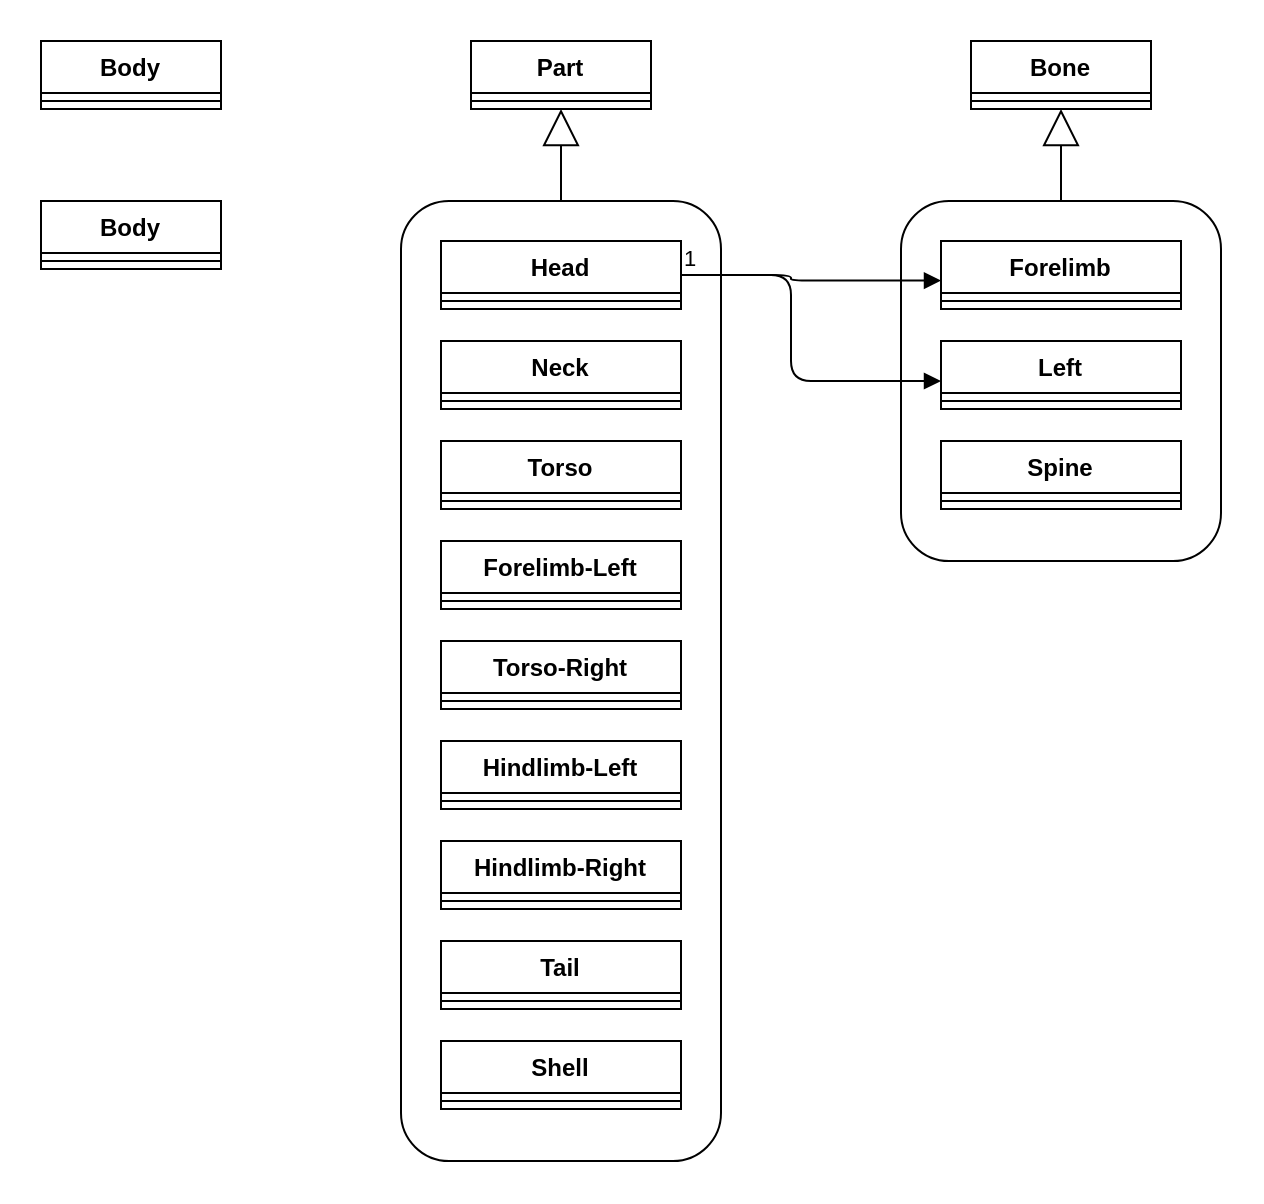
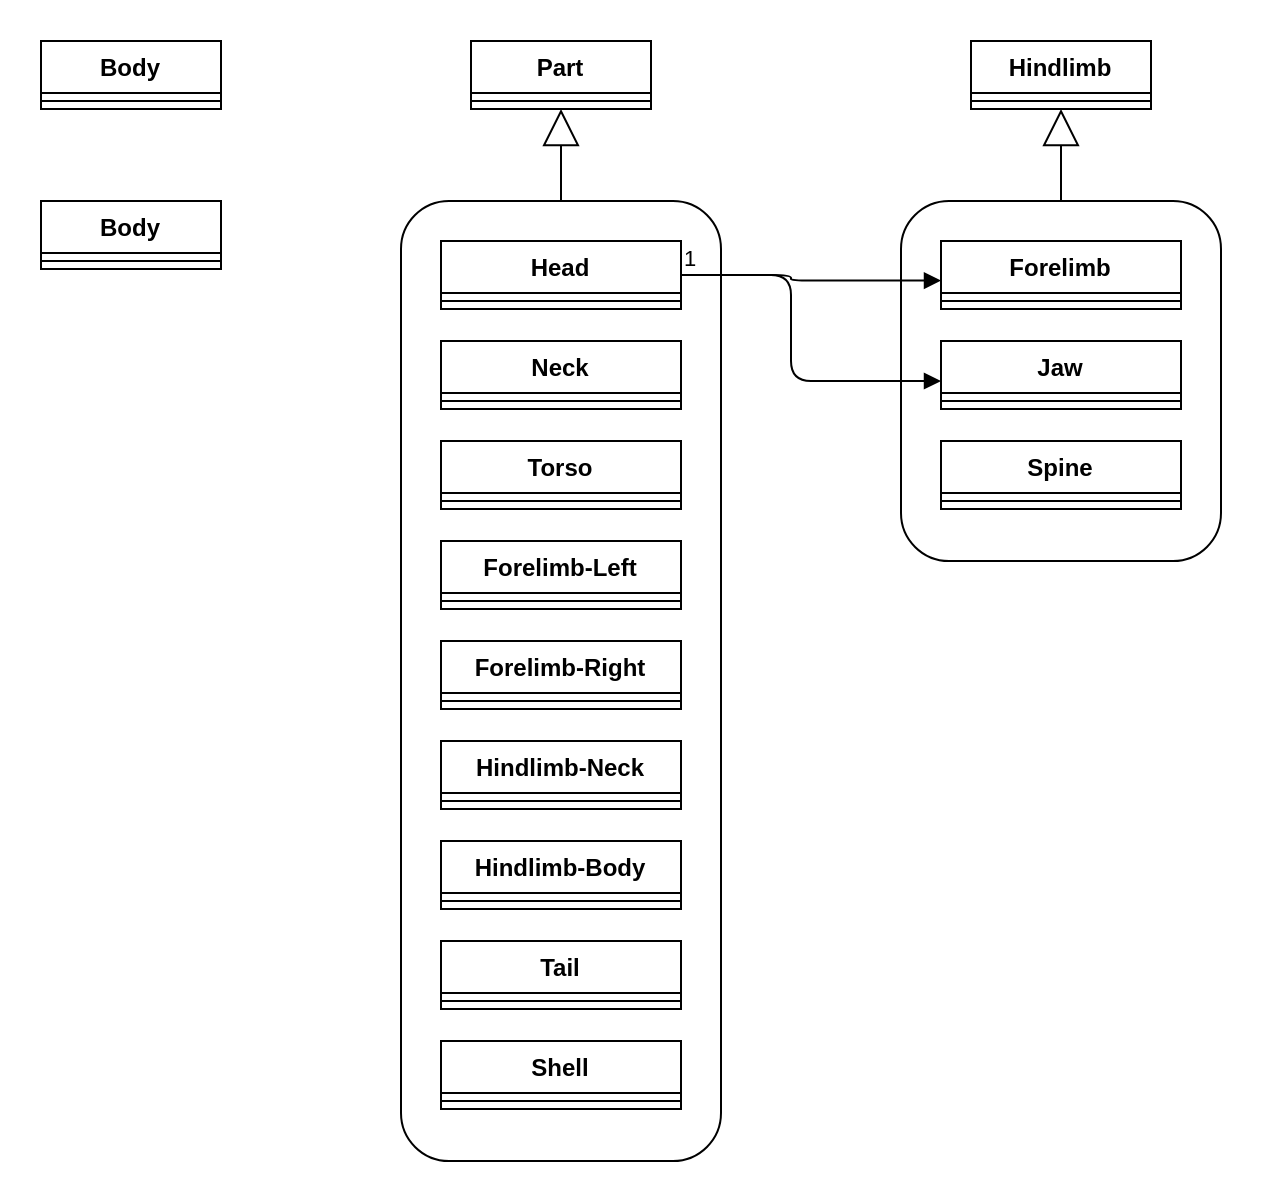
  <mxCell id="0" />
  <mxCell id="1" parent="0" />
  <mxCell id="2" value="" style="rounded=1;whiteSpace=wrap;html=1;fillColor=none;" vertex="1" parent="1"><mxGeometry x="450" y="100" width="160" height="180" as="geometry" /></mxCell>
  <mxCell id="3" value="" style="rounded=1;whiteSpace=wrap;html=1;fillColor=none;" vertex="1" parent="1"><mxGeometry x="200" y="100" width="160" height="480" as="geometry" /></mxCell>
  <mxCell id="4" value="Part" style="swimlane;fontStyle=1;align=center;verticalAlign=top;childLayout=stackLayout;horizontal=1;startSize=26;horizontalStack=0;resizeParent=1;resizeParentMax=0;resizeLast=0;collapsible=1;marginBottom=0;" vertex="1" parent="1"><mxGeometry x="235" y="20" width="90" height="34" as="geometry" /></mxCell>
  <mxCell id="5" value="" style="line;strokeWidth=1;fillColor=none;align=left;verticalAlign=middle;spacingTop=-1;spacingLeft=3;spacingRight=3;rotatable=0;labelPosition=right;points=[];portConstraint=eastwest;" vertex="1" parent="4"><mxGeometry y="26" width="90" height="8" as="geometry" /></mxCell>
  <mxCell id="6" value="Neck" style="swimlane;fontStyle=1;align=center;verticalAlign=top;childLayout=stackLayout;horizontal=1;startSize=26;horizontalStack=0;resizeParent=1;resizeParentMax=0;resizeLast=0;collapsible=1;marginBottom=0;swimlaneLine=1;" vertex="1" parent="1"><mxGeometry x="220" y="170" width="120" height="34" as="geometry"><mxRectangle x="110" y="100" width="70" height="26" as="alternateBounds" /></mxGeometry></mxCell>
  <mxCell id="7" value="" style="line;strokeWidth=1;fillColor=none;align=left;verticalAlign=middle;spacingTop=-1;spacingLeft=3;spacingRight=3;rotatable=0;labelPosition=right;points=[];portConstraint=eastwest;" vertex="1" parent="6"><mxGeometry y="26" width="120" height="8" as="geometry" /></mxCell>
  <mxCell id="8" value="Head" style="swimlane;fontStyle=1;align=center;verticalAlign=top;childLayout=stackLayout;horizontal=1;startSize=26;horizontalStack=0;resizeParent=1;resizeParentMax=0;resizeLast=0;collapsible=1;marginBottom=0;swimlaneLine=1;" vertex="1" parent="1"><mxGeometry x="220" y="120" width="120" height="34" as="geometry"><mxRectangle x="110" y="100" width="70" height="26" as="alternateBounds" /></mxGeometry></mxCell>
  <mxCell id="9" value="" style="line;strokeWidth=1;fillColor=none;align=left;verticalAlign=middle;spacingTop=-1;spacingLeft=3;spacingRight=3;rotatable=0;labelPosition=right;points=[];portConstraint=eastwest;" vertex="1" parent="8"><mxGeometry y="26" width="120" height="8" as="geometry" /></mxCell>
  <mxCell id="10" value="Forelimb-Left" style="swimlane;fontStyle=1;align=center;verticalAlign=top;childLayout=stackLayout;horizontal=1;startSize=26;horizontalStack=0;resizeParent=1;resizeParentMax=0;resizeLast=0;collapsible=1;marginBottom=0;swimlaneLine=1;" vertex="1" parent="1"><mxGeometry x="220" y="270" width="120" height="34" as="geometry"><mxRectangle x="110" y="100" width="70" height="26" as="alternateBounds" /></mxGeometry></mxCell>
  <mxCell id="11" value="" style="line;strokeWidth=1;fillColor=none;align=left;verticalAlign=middle;spacingTop=-1;spacingLeft=3;spacingRight=3;rotatable=0;labelPosition=right;points=[];portConstraint=eastwest;" vertex="1" parent="10"><mxGeometry y="26" width="120" height="8" as="geometry" /></mxCell>
  <mxCell id="12" value="Torso" style="swimlane;fontStyle=1;align=center;verticalAlign=top;childLayout=stackLayout;horizontal=1;startSize=26;horizontalStack=0;resizeParent=1;resizeParentMax=0;resizeLast=0;collapsible=1;marginBottom=0;swimlaneLine=1;" vertex="1" parent="1"><mxGeometry x="220" y="220" width="120" height="34" as="geometry"><mxRectangle x="110" y="100" width="70" height="26" as="alternateBounds" /></mxGeometry></mxCell>
  <mxCell id="13" value="" style="line;strokeWidth=1;fillColor=none;align=left;verticalAlign=middle;spacingTop=-1;spacingLeft=3;spacingRight=3;rotatable=0;labelPosition=right;points=[];portConstraint=eastwest;" vertex="1" parent="12"><mxGeometry y="26" width="120" height="8" as="geometry" /></mxCell>
- <mxCell id="14" value="Hindlimb-Left" style="swimlane;fontStyle=1;align=center;verticalAlign=top;childLayout=stackLayout;horizontal=1;startSize=26;horizontalStack=0;resizeParent=1;resizeParentMax=0;resizeLast=0;collapsible=1;marginBottom=0;swimlaneLine=1;" vertex="1" parent="1"><mxGeometry x="220" y="370" width="120" height="34" as="geometry"><mxRectangle x="110" y="100" width="70" height="26" as="alternateBounds" /></mxGeometry></mxCell>
+ <mxCell id="14" value="Hindlimb-Neck" style="swimlane;fontStyle=1;align=center;verticalAlign=top;childLayout=stackLayout;horizontal=1;startSize=26;horizontalStack=0;resizeParent=1;resizeParentMax=0;resizeLast=0;collapsible=1;marginBottom=0;swimlaneLine=1;" vertex="1" parent="1"><mxGeometry x="220" y="370" width="120" height="34" as="geometry"><mxRectangle x="110" y="100" width="70" height="26" as="alternateBounds" /></mxGeometry></mxCell>
  <mxCell id="15" value="" style="line;strokeWidth=1;fillColor=none;align=left;verticalAlign=middle;spacingTop=-1;spacingLeft=3;spacingRight=3;rotatable=0;labelPosition=right;points=[];portConstraint=eastwest;" vertex="1" parent="14"><mxGeometry y="26" width="120" height="8" as="geometry" /></mxCell>
- <mxCell id="16" value="Torso-Right" style="swimlane;fontStyle=1;align=center;verticalAlign=top;childLayout=stackLayout;horizontal=1;startSize=26;horizontalStack=0;resizeParent=1;resizeParentMax=0;resizeLast=0;collapsible=1;marginBottom=0;swimlaneLine=1;" vertex="1" parent="1"><mxGeometry x="220" y="320" width="120" height="34" as="geometry"><mxRectangle x="110" y="100" width="70" height="26" as="alternateBounds" /></mxGeometry></mxCell>
+ <mxCell id="16" value="Forelimb-Right" style="swimlane;fontStyle=1;align=center;verticalAlign=top;childLayout=stackLayout;horizontal=1;startSize=26;horizontalStack=0;resizeParent=1;resizeParentMax=0;resizeLast=0;collapsible=1;marginBottom=0;swimlaneLine=1;" vertex="1" parent="1"><mxGeometry x="220" y="320" width="120" height="34" as="geometry"><mxRectangle x="110" y="100" width="70" height="26" as="alternateBounds" /></mxGeometry></mxCell>
  <mxCell id="17" value="" style="line;strokeWidth=1;fillColor=none;align=left;verticalAlign=middle;spacingTop=-1;spacingLeft=3;spacingRight=3;rotatable=0;labelPosition=right;points=[];portConstraint=eastwest;" vertex="1" parent="16"><mxGeometry y="26" width="120" height="8" as="geometry" /></mxCell>
  <mxCell id="18" value="Tail" style="swimlane;fontStyle=1;align=center;verticalAlign=top;childLayout=stackLayout;horizontal=1;startSize=26;horizontalStack=0;resizeParent=1;resizeParentMax=0;resizeLast=0;collapsible=1;marginBottom=0;swimlaneLine=1;" vertex="1" parent="1"><mxGeometry x="220" y="470" width="120" height="34" as="geometry"><mxRectangle x="110" y="100" width="70" height="26" as="alternateBounds" /></mxGeometry></mxCell>
  <mxCell id="19" value="" style="line;strokeWidth=1;fillColor=none;align=left;verticalAlign=middle;spacingTop=-1;spacingLeft=3;spacingRight=3;rotatable=0;labelPosition=right;points=[];portConstraint=eastwest;" vertex="1" parent="18"><mxGeometry y="26" width="120" height="8" as="geometry" /></mxCell>
- <mxCell id="20" value="Hindlimb-Right" style="swimlane;fontStyle=1;align=center;verticalAlign=top;childLayout=stackLayout;horizontal=1;startSize=26;horizontalStack=0;resizeParent=1;resizeParentMax=0;resizeLast=0;collapsible=1;marginBottom=0;swimlaneLine=1;" vertex="1" parent="1"><mxGeometry x="220" y="420" width="120" height="34" as="geometry"><mxRectangle x="110" y="100" width="70" height="26" as="alternateBounds" /></mxGeometry></mxCell>
+ <mxCell id="20" value="Hindlimb-Body" style="swimlane;fontStyle=1;align=center;verticalAlign=top;childLayout=stackLayout;horizontal=1;startSize=26;horizontalStack=0;resizeParent=1;resizeParentMax=0;resizeLast=0;collapsible=1;marginBottom=0;swimlaneLine=1;" vertex="1" parent="1"><mxGeometry x="220" y="420" width="120" height="34" as="geometry"><mxRectangle x="110" y="100" width="70" height="26" as="alternateBounds" /></mxGeometry></mxCell>
  <mxCell id="21" value="" style="line;strokeWidth=1;fillColor=none;align=left;verticalAlign=middle;spacingTop=-1;spacingLeft=3;spacingRight=3;rotatable=0;labelPosition=right;points=[];portConstraint=eastwest;" vertex="1" parent="20"><mxGeometry y="26" width="120" height="8" as="geometry" /></mxCell>
  <mxCell id="22" value="Shell" style="swimlane;fontStyle=1;align=center;verticalAlign=top;childLayout=stackLayout;horizontal=1;startSize=26;horizontalStack=0;resizeParent=1;resizeParentMax=0;resizeLast=0;collapsible=1;marginBottom=0;swimlaneLine=1;" vertex="1" parent="1"><mxGeometry x="220" y="520" width="120" height="34" as="geometry"><mxRectangle x="110" y="100" width="70" height="26" as="alternateBounds" /></mxGeometry></mxCell>
  <mxCell id="23" value="" style="line;strokeWidth=1;fillColor=none;align=left;verticalAlign=middle;spacingTop=-1;spacingLeft=3;spacingRight=3;rotatable=0;labelPosition=right;points=[];portConstraint=eastwest;" vertex="1" parent="22"><mxGeometry y="26" width="120" height="8" as="geometry" /></mxCell>
  <mxCell id="24" value="" style="endArrow=block;endSize=16;endFill=0;html=1;entryX=0.5;entryY=1;entryDx=0;entryDy=0;exitX=0.5;exitY=0;exitDx=0;exitDy=0;" edge="1" parent="1" source="3" target="4"><mxGeometry width="160" relative="1" as="geometry"><mxPoint x="470" y="310" as="sourcePoint" /><mxPoint x="630" y="310" as="targetPoint" /></mxGeometry></mxCell>
- <mxCell id="25" value="Bone" style="swimlane;fontStyle=1;align=center;verticalAlign=top;childLayout=stackLayout;horizontal=1;startSize=26;horizontalStack=0;resizeParent=1;resizeParentMax=0;resizeLast=0;collapsible=1;marginBottom=0;" vertex="1" parent="1"><mxGeometry x="485" y="20" width="90" height="34" as="geometry" /></mxCell>
+ <mxCell id="25" value="Hindlimb" style="swimlane;fontStyle=1;align=center;verticalAlign=top;childLayout=stackLayout;horizontal=1;startSize=26;horizontalStack=0;resizeParent=1;resizeParentMax=0;resizeLast=0;collapsible=1;marginBottom=0;" vertex="1" parent="1"><mxGeometry x="485" y="20" width="90" height="34" as="geometry" /></mxCell>
  <mxCell id="26" value="" style="line;strokeWidth=1;fillColor=none;align=left;verticalAlign=middle;spacingTop=-1;spacingLeft=3;spacingRight=3;rotatable=0;labelPosition=right;points=[];portConstraint=eastwest;" vertex="1" parent="25"><mxGeometry y="26" width="90" height="8" as="geometry" /></mxCell>
  <mxCell id="27" value="Body" style="swimlane;fontStyle=1;align=center;verticalAlign=top;childLayout=stackLayout;horizontal=1;startSize=26;horizontalStack=0;resizeParent=1;resizeParentMax=0;resizeLast=0;collapsible=1;marginBottom=0;" vertex="1" parent="1"><mxGeometry x="20" y="20" width="90" height="34" as="geometry" /></mxCell>
  <mxCell id="28" value="" style="line;strokeWidth=1;fillColor=none;align=left;verticalAlign=middle;spacingTop=-1;spacingLeft=3;spacingRight=3;rotatable=0;labelPosition=right;points=[];portConstraint=eastwest;" vertex="1" parent="27"><mxGeometry y="26" width="90" height="8" as="geometry" /></mxCell>
- <mxCell id="29" value="Left" style="swimlane;fontStyle=1;align=center;verticalAlign=top;childLayout=stackLayout;horizontal=1;startSize=26;horizontalStack=0;resizeParent=1;resizeParentMax=0;resizeLast=0;collapsible=1;marginBottom=0;swimlaneLine=1;" vertex="1" parent="1"><mxGeometry x="470" y="170" width="120" height="34" as="geometry"><mxRectangle x="110" y="100" width="70" height="26" as="alternateBounds" /></mxGeometry></mxCell>
+ <mxCell id="29" value="Jaw" style="swimlane;fontStyle=1;align=center;verticalAlign=top;childLayout=stackLayout;horizontal=1;startSize=26;horizontalStack=0;resizeParent=1;resizeParentMax=0;resizeLast=0;collapsible=1;marginBottom=0;swimlaneLine=1;" vertex="1" parent="1"><mxGeometry x="470" y="170" width="120" height="34" as="geometry"><mxRectangle x="110" y="100" width="70" height="26" as="alternateBounds" /></mxGeometry></mxCell>
  <mxCell id="30" value="" style="line;strokeWidth=1;fillColor=none;align=left;verticalAlign=middle;spacingTop=-1;spacingLeft=3;spacingRight=3;rotatable=0;labelPosition=right;points=[];portConstraint=eastwest;" vertex="1" parent="29"><mxGeometry y="26" width="120" height="8" as="geometry" /></mxCell>
  <mxCell id="31" value="Forelimb" style="swimlane;fontStyle=1;align=center;verticalAlign=top;childLayout=stackLayout;horizontal=1;startSize=26;horizontalStack=0;resizeParent=1;resizeParentMax=0;resizeLast=0;collapsible=1;marginBottom=0;swimlaneLine=1;" vertex="1" parent="1"><mxGeometry x="470" y="120" width="120" height="34" as="geometry"><mxRectangle x="110" y="100" width="70" height="26" as="alternateBounds" /></mxGeometry></mxCell>
  <mxCell id="32" value="" style="line;strokeWidth=1;fillColor=none;align=left;verticalAlign=middle;spacingTop=-1;spacingLeft=3;spacingRight=3;rotatable=0;labelPosition=right;points=[];portConstraint=eastwest;" vertex="1" parent="31"><mxGeometry y="26" width="120" height="8" as="geometry" /></mxCell>
  <mxCell id="33" value="Spine" style="swimlane;fontStyle=1;align=center;verticalAlign=top;childLayout=stackLayout;horizontal=1;startSize=26;horizontalStack=0;resizeParent=1;resizeParentMax=0;resizeLast=0;collapsible=1;marginBottom=0;swimlaneLine=1;" vertex="1" parent="1"><mxGeometry x="470" y="220" width="120" height="34" as="geometry"><mxRectangle x="110" y="100" width="70" height="26" as="alternateBounds" /></mxGeometry></mxCell>
  <mxCell id="34" value="" style="line;strokeWidth=1;fillColor=none;align=left;verticalAlign=middle;spacingTop=-1;spacingLeft=3;spacingRight=3;rotatable=0;labelPosition=right;points=[];portConstraint=eastwest;" vertex="1" parent="33"><mxGeometry y="26" width="120" height="8" as="geometry" /></mxCell>
  <mxCell id="35" value="" style="endArrow=block;endFill=1;html=1;edgeStyle=orthogonalEdgeStyle;align=left;verticalAlign=top;exitX=1;exitY=0.5;exitDx=0;exitDy=0;entryX=0.125;entryY=0.221;entryDx=0;entryDy=0;entryPerimeter=0;" edge="1" parent="1" source="8" target="2"><mxGeometry x="-1" relative="1" as="geometry"><mxPoint x="280" y="310" as="sourcePoint" /><mxPoint x="440" y="310" as="targetPoint" /></mxGeometry></mxCell>
  <mxCell id="36" value="1" style="edgeLabel;resizable=0;html=1;align=left;verticalAlign=bottom;" connectable="0" vertex="1" parent="35"><mxGeometry x="-1" relative="1" as="geometry" /></mxCell>
  <mxCell id="37" value="" style="endArrow=block;endFill=1;html=1;edgeStyle=orthogonalEdgeStyle;align=left;verticalAlign=top;entryX=0.125;entryY=0.5;entryDx=0;entryDy=0;entryPerimeter=0;exitX=1;exitY=0.5;exitDx=0;exitDy=0;" edge="1" parent="1" source="8" target="2"><mxGeometry x="-1" relative="1" as="geometry"><mxPoint x="230" y="180" as="sourcePoint" /><mxPoint x="440" y="310" as="targetPoint" /></mxGeometry></mxCell>
  <mxCell id="38" value="1" style="edgeLabel;resizable=0;html=1;align=left;verticalAlign=bottom;" connectable="0" vertex="1" parent="37"><mxGeometry x="-1" relative="1" as="geometry" /></mxCell>
  <mxCell id="39" value="" style="endArrow=block;endSize=16;endFill=0;html=1;entryX=0.5;entryY=1;entryDx=0;entryDy=0;exitX=0.5;exitY=0;exitDx=0;exitDy=0;" edge="1" parent="1" source="2" target="25"><mxGeometry width="160" relative="1" as="geometry"><mxPoint x="280" y="310" as="sourcePoint" /><mxPoint x="440" y="310" as="targetPoint" /></mxGeometry></mxCell>
  <mxCell id="40" value="Body" style="swimlane;fontStyle=1;align=center;verticalAlign=top;childLayout=stackLayout;horizontal=1;startSize=26;horizontalStack=0;resizeParent=1;resizeParentMax=0;resizeLast=0;collapsible=1;marginBottom=0;" vertex="1" parent="1"><mxGeometry x="20" y="100" width="90" height="34" as="geometry" /></mxCell>
  <mxCell id="41" value="" style="line;strokeWidth=1;fillColor=none;align=left;verticalAlign=middle;spacingTop=-1;spacingLeft=3;spacingRight=3;rotatable=0;labelPosition=right;points=[];portConstraint=eastwest;" vertex="1" parent="40"><mxGeometry y="26" width="90" height="8" as="geometry" /></mxCell>
